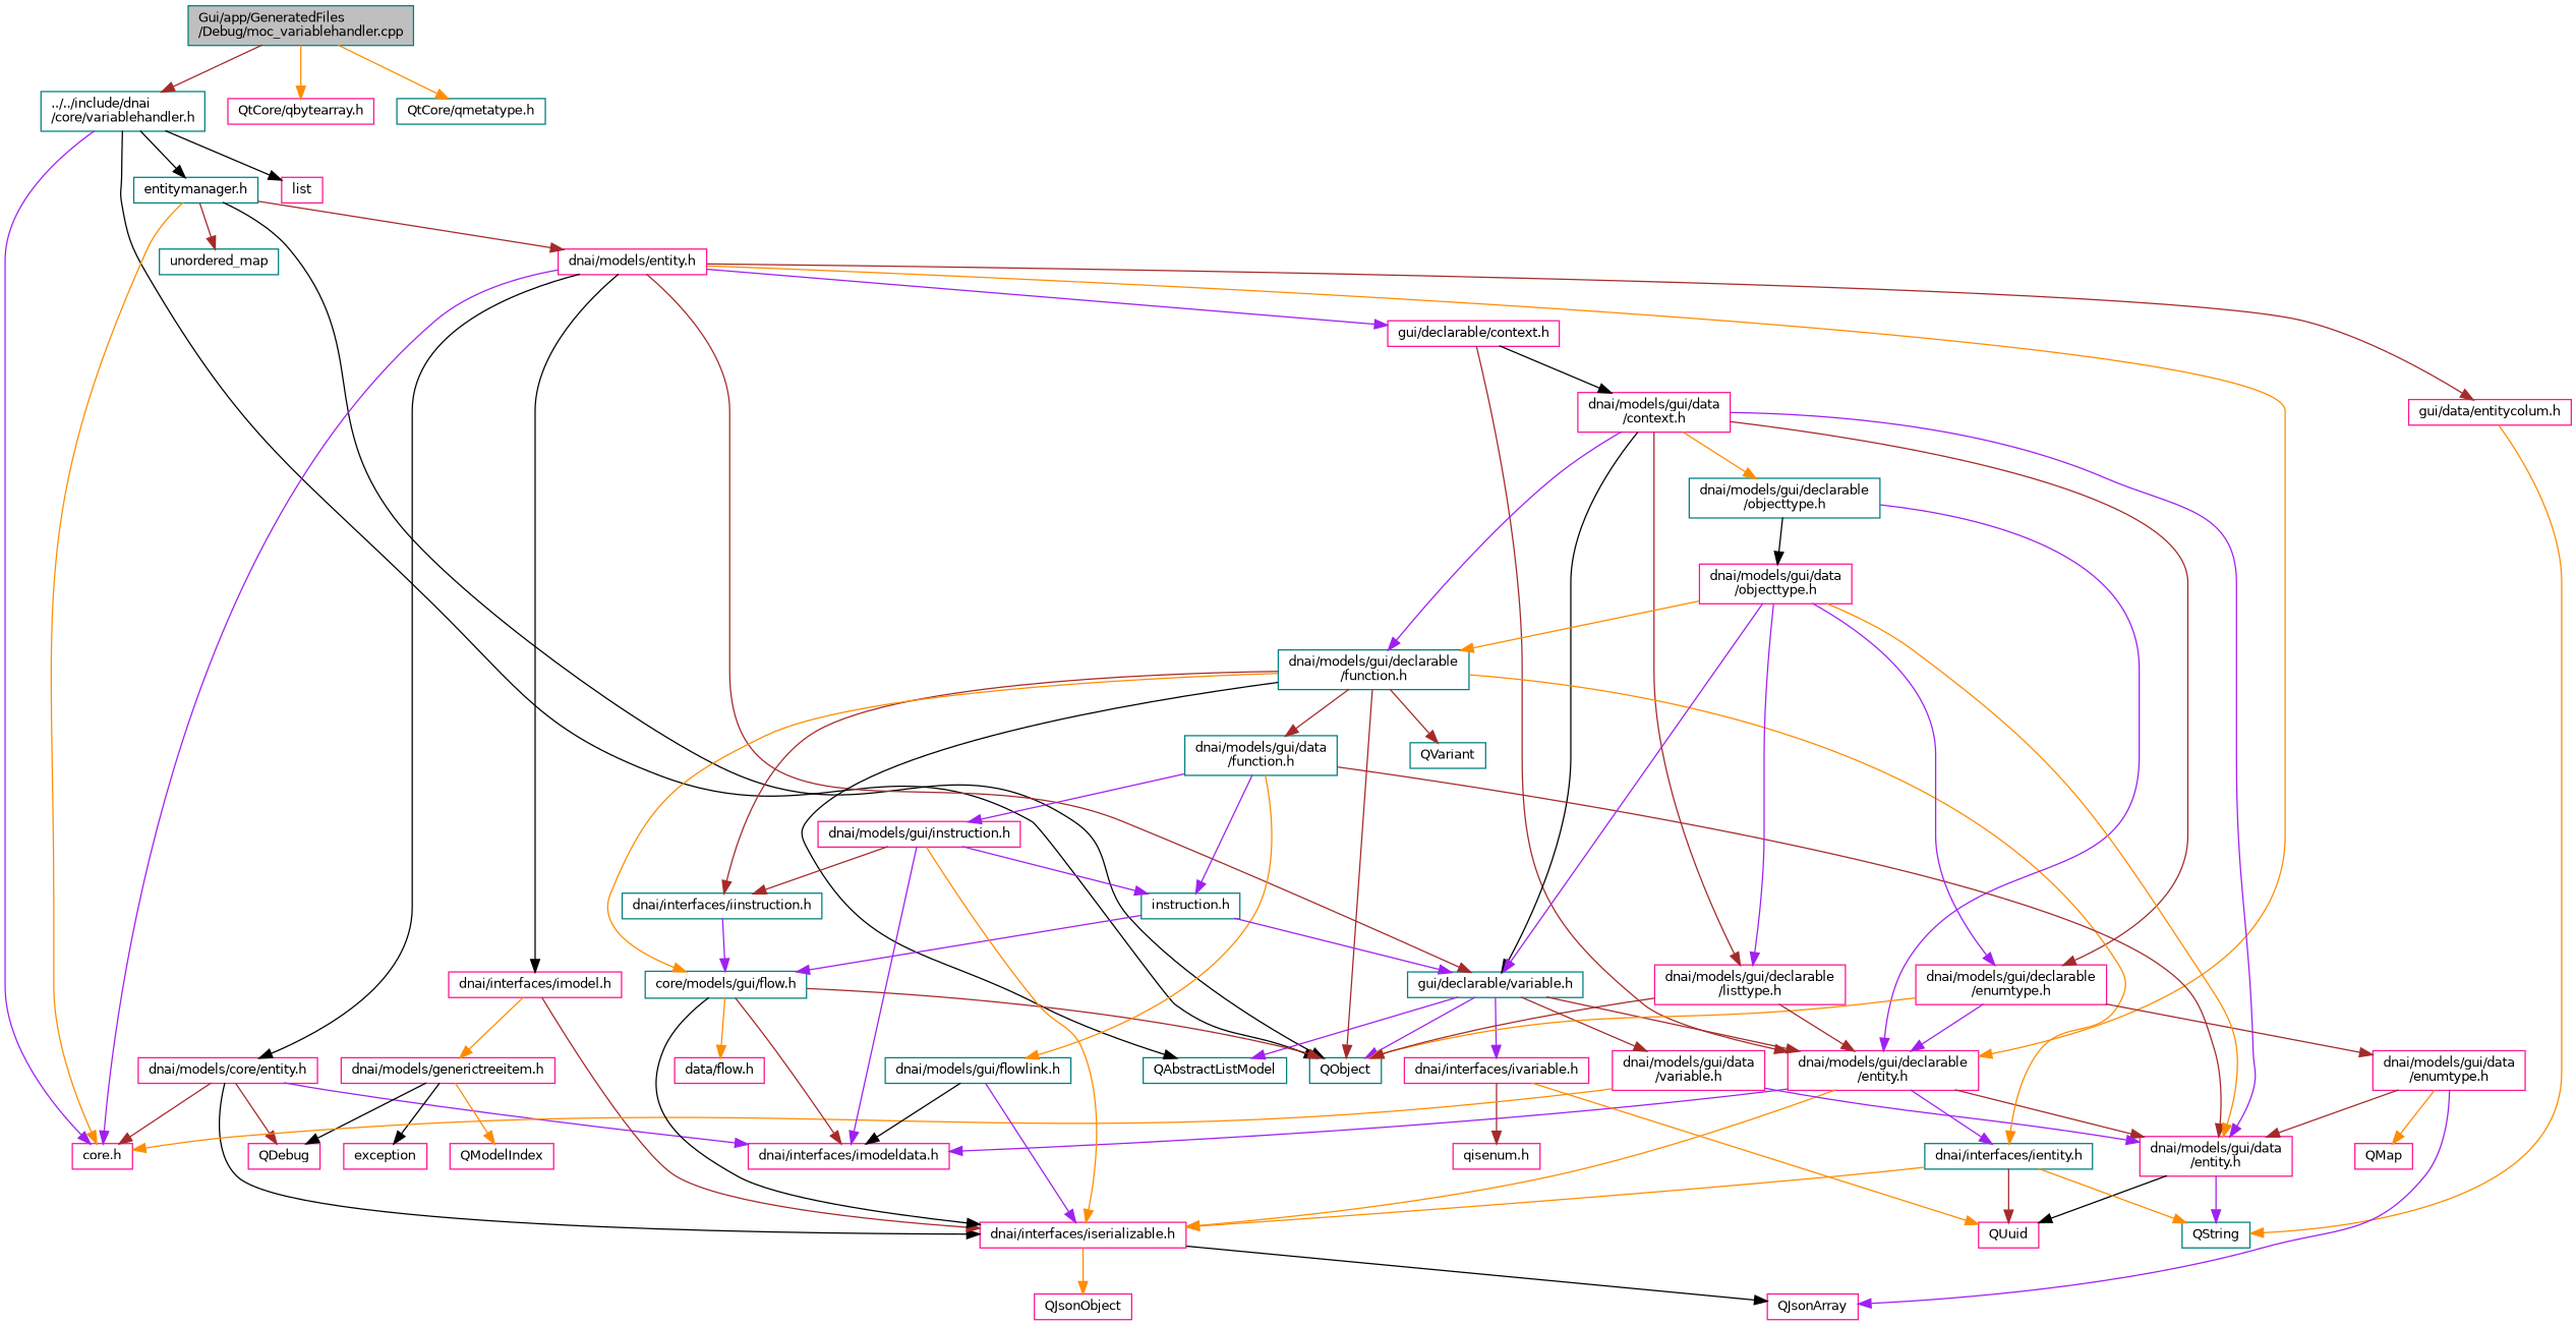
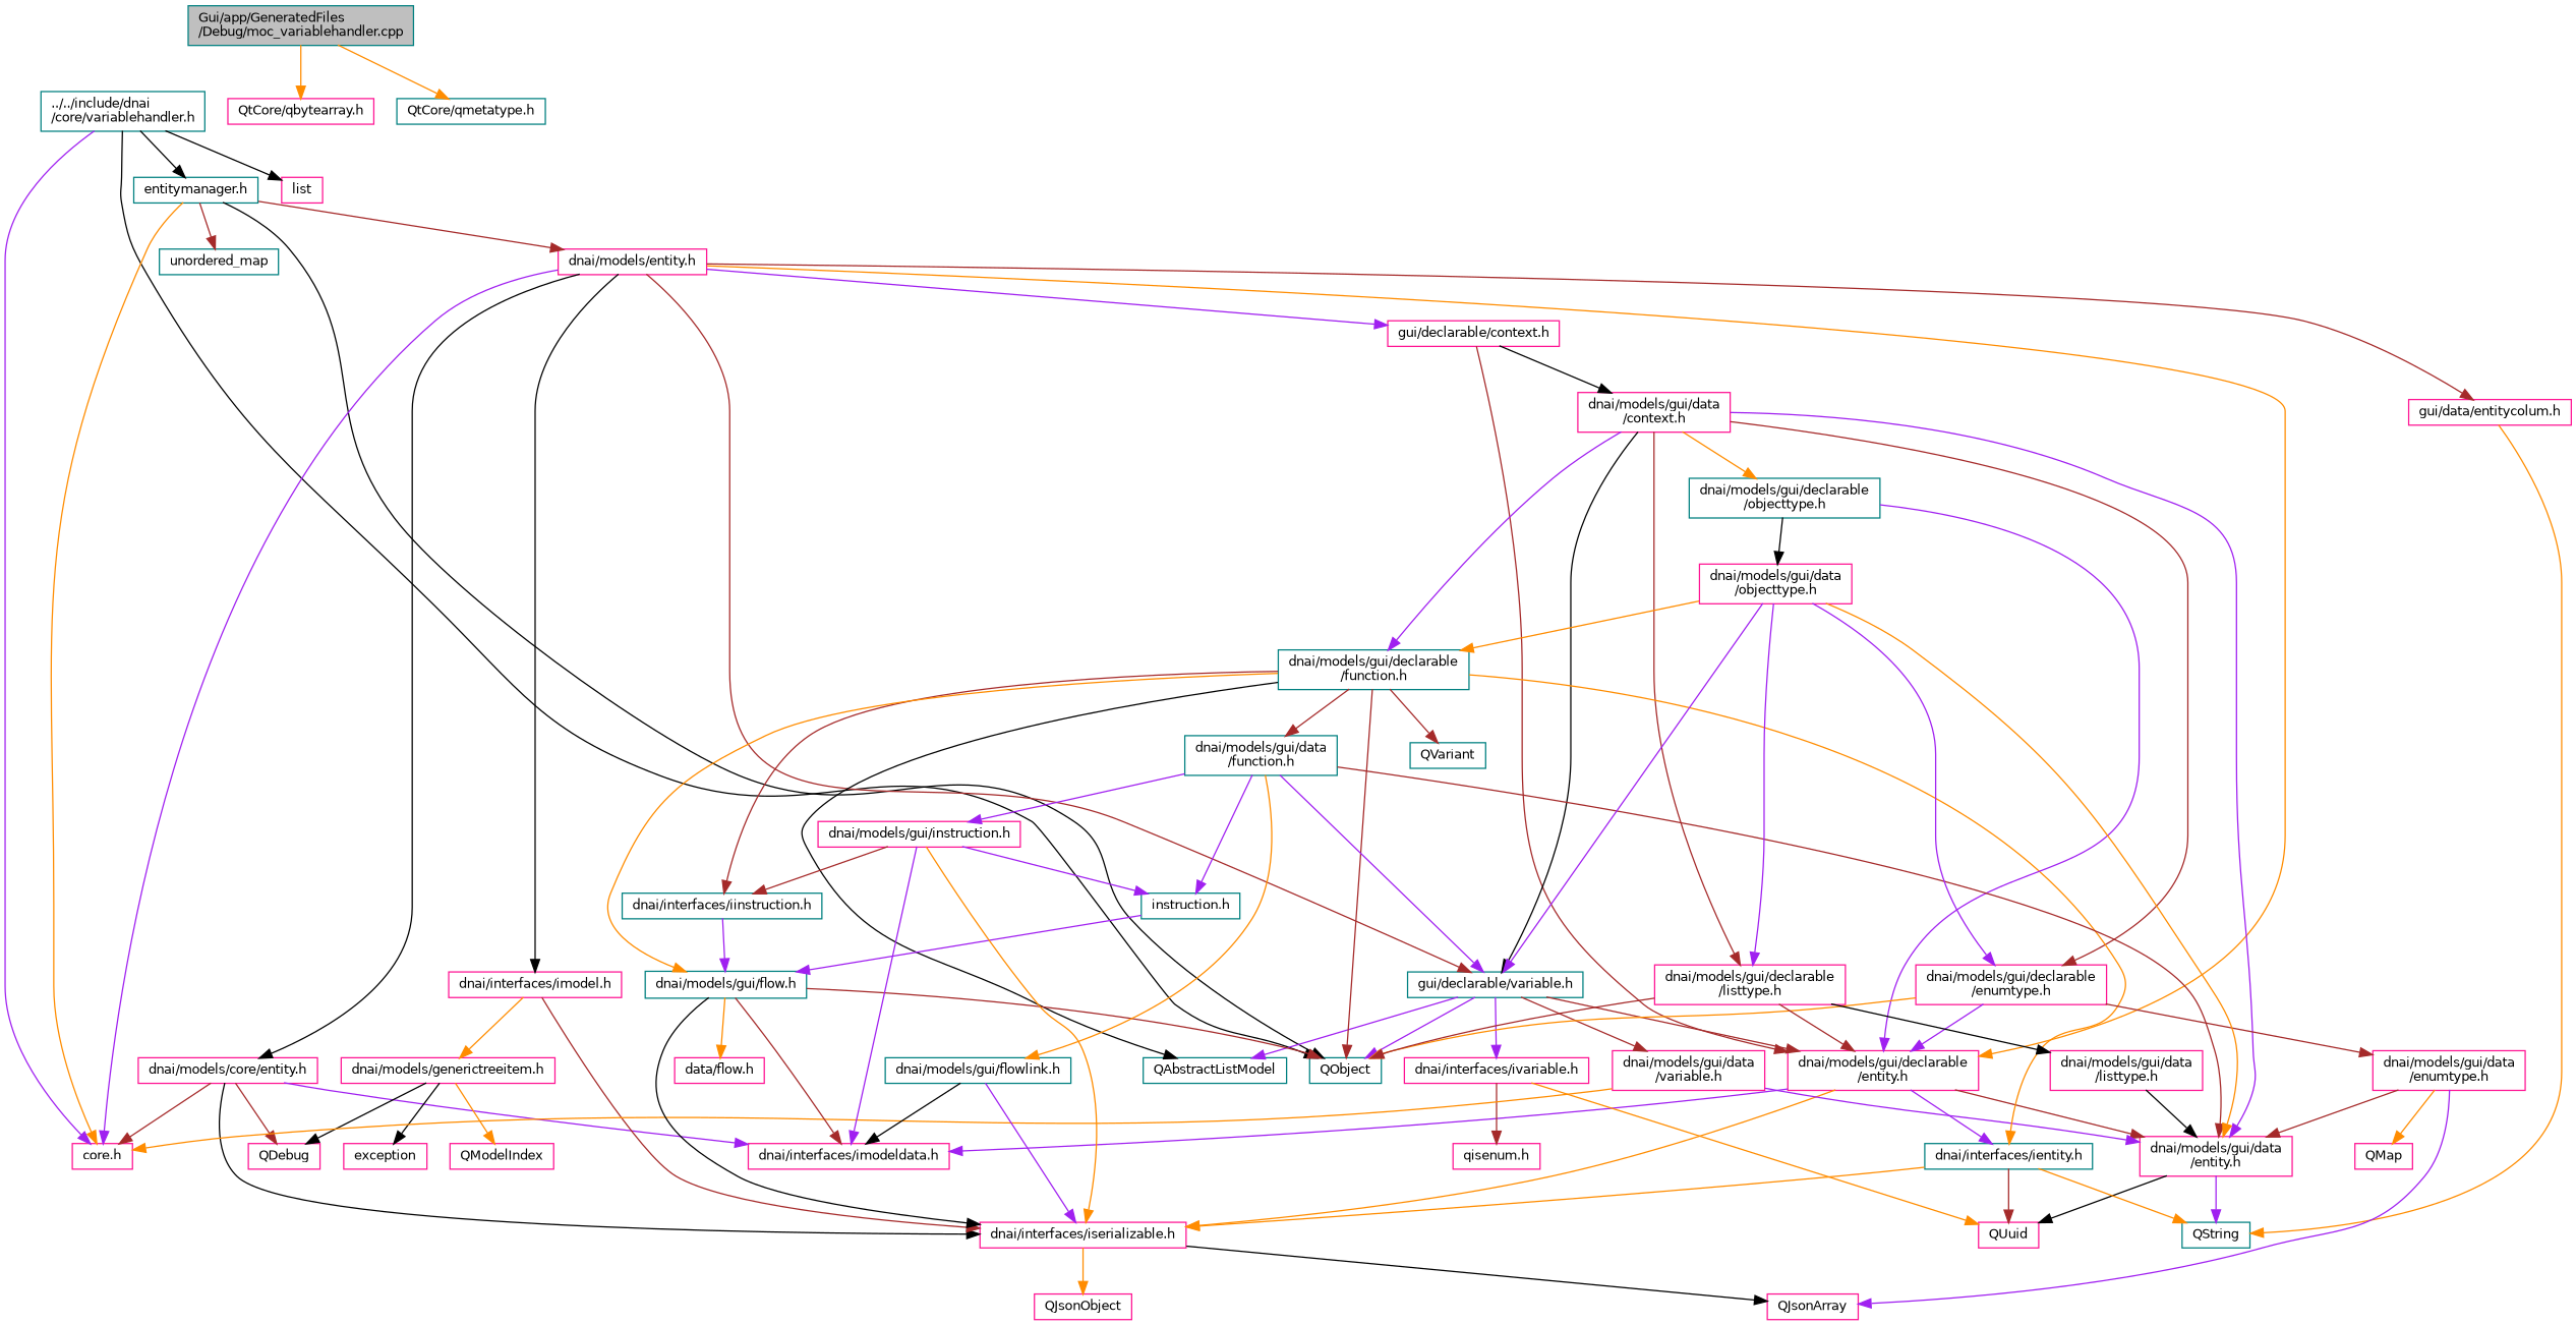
  digraph {
    node [color=deeppink fillcolor=white fontname=Helvetica fontsize=10 shape=record style=filled]
    edge [color=brown fontname=Helvetica fontsize=10 labelfontname=Helvetica labelfontsize=10 style=solid]
    n1 [color=teal fillcolor=grey75 fontcolor=black height=0.2 label="Gui/app/GeneratedFiles\l/Debug/moc_variablehandler.cpp" width=0.4]
    n2 [color=teal height=0.2 label="../../include/dnai\l/core/variablehandler.h" width=0.4]
    n3 [height=0.2 label="QtCore/qbytearray.h" width=0.4]
    n4 [color=teal height=0.2 label="QtCore/qmetatype.h" width=0.4]
    n5 [color=teal height=0.2 label=QObject width=0.4]
    n6 [height=0.2 label=list width=0.4]
    n7 [color=teal height=0.2 label="entitymanager.h" width=0.4]
    n8 [height=0.2 label="core.h" width=0.4]
    n9 [color=teal height=0.2 label=unordered_map width=0.4]
    n10 [height=0.2 label="dnai/models/entity.h" width=0.4]
    n11 [height=0.2 label="dnai/models/core/entity.h" width=0.4]
    n12 [height=0.2 label="dnai/models/gui/declarable\l/entity.h" width=0.4]
    n13 [height=0.2 label="dnai/interfaces/imodel.h" width=0.4]
    n14 [height=0.2 label="gui/data/entitycolum.h" width=0.4]
    n15 [color=teal height=0.2 label="gui/declarable/variable.h" width=0.4]
    n16 [height=0.2 label="gui/declarable/context.h" width=0.4]
    n17 [height=0.2 label=QDebug width=0.4]
    n18 [height=0.2 label="dnai/interfaces/imodeldata.h" width=0.4]
    n19 [height=0.2 label="dnai/interfaces/iserializable.h" width=0.4]
    n20 [height=0.2 label="dnai/models/gui/data\l/entity.h" width=0.4]
    n21 [color=teal height=0.2 label="dnai/interfaces/ientity.h" width=0.4]
    n22 [height=0.2 label="dnai/models/generictreeitem.h" width=0.4]
    n23 [color=teal height=0.2 label=QString width=0.4]
    n24 [height=0.2 label="dnai/interfaces/ivariable.h" width=0.4]
    n25 [height=0.2 label="dnai/models/gui/data\l/variable.h" width=0.4]
    n26 [color=teal height=0.2 label=QAbstractListModel width=0.4]
    n27 [height=0.2 label="dnai/models/gui/data\l/context.h" width=0.4]
    n28 [height=0.2 label=QJsonObject width=0.4]
    n29 [height=0.2 label=QJsonArray width=0.4]
    n30 [height=0.2 label=QUuid width=0.4]
    n31 [height=0.2 label=exception width=0.4]
    n32 [height=0.2 label=QModelIndex width=0.4]
    n33 [height=0.2 label="qisenum.h" width=0.4]
    n34 [color=teal height=0.2 label="dnai/models/gui/declarable\l/function.h" width=0.4]
    n35 [color=teal height=0.2 label="dnai/models/gui/declarable\l/objecttype.h" width=0.4]
    n36 [height=0.2 label="dnai/models/gui/declarable\l/enumtype.h" width=0.4]
    n37 [height=0.2 label="dnai/models/gui/declarable\l/listtype.h" width=0.4]
    n38 [color=teal height=0.2 label=QVariant width=0.4]
    n39 [color=teal height=0.2 label="dnai/interfaces/iinstruction.h" width=0.4]
-   n40 [color=teal height=0.2 label="core/models/gui/flow.h" width=0.4]
+   n40 [color=teal height=0.2 label="dnai/models/gui/flow.h" width=0.4]
    n41 [color=teal height=0.2 label="dnai/models/gui/data\l/function.h" width=0.4]
    n42 [height=0.2 label="dnai/models/gui/data\l/objecttype.h" width=0.4]
    n43 [height=0.2 label="dnai/models/gui/data\l/enumtype.h" width=0.4]
+   n44 [height=0.2 label="dnai/models/gui/data\l/listtype.h" width=0.4]
    n45 [height=0.2 label="data/flow.h" width=0.4]
    n46 [color=teal height=0.2 label="instruction.h" width=0.4]
    n47 [height=0.2 label="dnai/models/gui/instruction.h" width=0.4]
    n48 [color=teal height=0.2 label="dnai/models/gui/flowlink.h" width=0.4]
    n49 [height=0.2 label=QMap width=0.4]
-   n1 -> n2
    n1 -> n3 [color=darkorange]
    n1 -> n4 [color=darkorange]
    n2 -> n5 [color=black]
    n2 -> n6 [color=black]
    n2 -> n7 [color=black]
    n2 -> n8 [color=purple]
    n7 -> n5 [color=black]
    n7 -> n8 [color=darkorange]
    n7 -> n9
    n7 -> n10
    n10 -> n8 [color=purple]
    n10 -> n11 [color=black]
    n10 -> n12 [color=darkorange]
    n10 -> n13 [color=black]
    n10 -> n14
    n10 -> n15
    n10 -> n16 [color=purple]
    n11 -> n8
    n11 -> n17
    n11 -> n18 [color=purple]
    n11 -> n19 [color=black]
    n12 -> n18 [color=purple]
    n12 -> n19 [color=darkorange]
    n12 -> n20
    n12 -> n21 [color=purple]
    n13 -> n19
    n13 -> n22 [color=darkorange]
    n14 -> n23 [color=darkorange]
    n15 -> n5 [color=purple]
    n15 -> n12
    n15 -> n24 [color=purple]
    n15 -> n25
    n15 -> n26 [color=purple]
    n16 -> n12
    n16 -> n27 [color=black]
    n19 -> n28 [color=darkorange]
    n19 -> n29 [color=black]
    n20 -> n23 [color=purple]
    n20 -> n30 [color=black]
    n21 -> n19 [color=darkorange]
    n21 -> n23 [color=darkorange]
    n21 -> n30
    n22 -> n17 [color=black]
    n22 -> n31 [color=black]
    n22 -> n32 [color=darkorange]
    n24 -> n30 [color=darkorange]
    n24 -> n33
    n25 -> n8 [color=darkorange]
    n25 -> n20 [color=purple]
    n27 -> n15 [color=black]
    n27 -> n20 [color=purple]
    n27 -> n34 [color=purple]
    n27 -> n35 [color=darkorange]
    n27 -> n36
    n27 -> n37
    n34 -> n5
    n34 -> n21 [color=darkorange]
    n34 -> n26 [color=black]
    n34 -> n38
    n34 -> n39
    n34 -> n40 [color=darkorange]
    n34 -> n41
    n35 -> n12 [color=purple]
    n35 -> n42 [color=black]
    n36 -> n5 [color=darkorange]
    n36 -> n12 [color=purple]
    n36 -> n43
    n37 -> n5
    n37 -> n12
+   n37 -> n44 [color=black]
    n39 -> n40 [color=purple]
    n40 -> n5
    n40 -> n18
    n40 -> n19 [color=black]
    n40 -> n45 [color=darkorange]
-   n46 -> n15 [color=purple]
+   n41 -> n15 [color=purple]
    n41 -> n20
    n41 -> n46 [color=purple]
    n41 -> n47 [color=purple]
    n41 -> n48 [color=darkorange]
    n42 -> n15 [color=purple]
    n42 -> n20 [color=darkorange]
    n42 -> n34 [color=darkorange]
    n42 -> n36 [color=purple]
    n42 -> n37 [color=purple]
    n43 -> n20
    n43 -> n29 [color=purple]
    n43 -> n49 [color=darkorange]
+   n44 -> n20 [color=black]
    n46 -> n40 [color=purple]
    n47 -> n18 [color=purple]
    n47 -> n19 [color=darkorange]
    n47 -> n39
    n47 -> n46 [color=purple]
    n48 -> n18 [color=black]
    n48 -> n19 [color=purple]
  }
